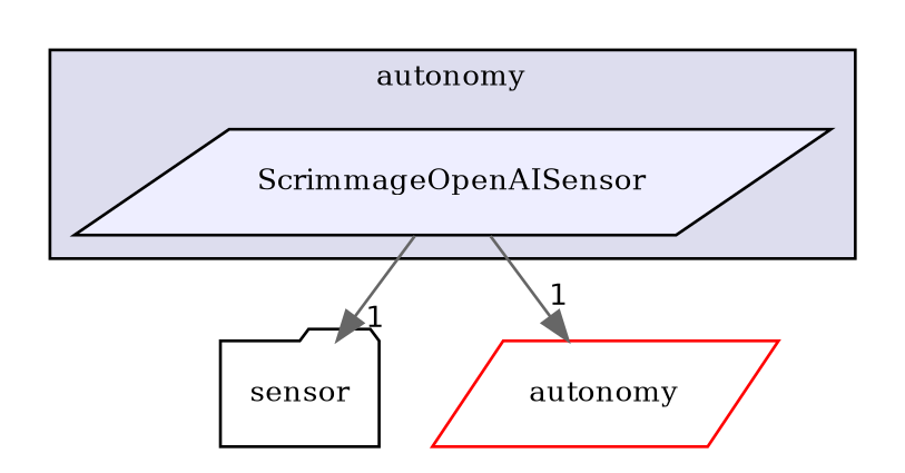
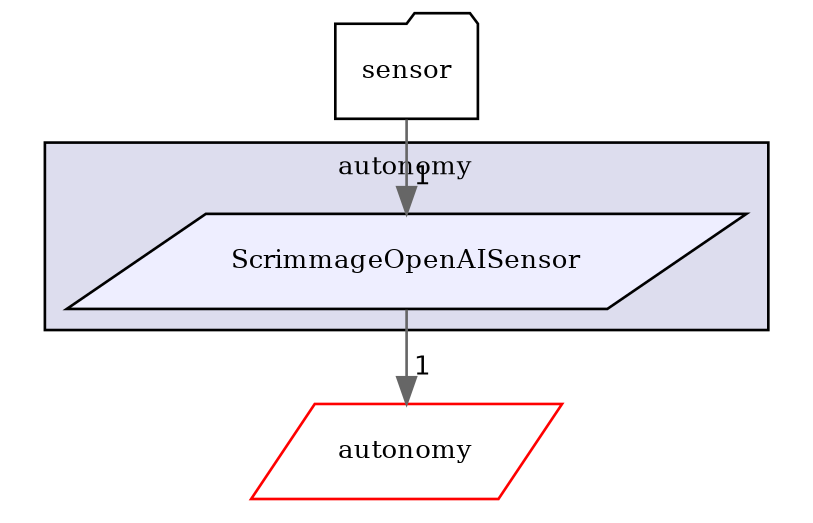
  digraph {
    compound=true
    fontname="DejaVu Serif"
    node [fontname="DejaVu Serif" fontsize=10 shape=parallelogram style=filled]
    edge [color=gray40 fontname="DejaVu Serif" headlabel=1 labeldistance=1.5 labelfontname=Helvetica labelfontsize=10]
    n1 [fillcolor="#eeeeff" label=ScrimmageOpenAISensor pencolor=black]
    n2 [label=sensor shape=folder style=""]
    n3 [color=red fillcolor=white label=autonomy]
    subgraph cluster_1 {
      bgcolor="#ddddee"
      fontsize=10
      label=autonomy
      pencolor=black
      n1
    }
-   n1 -> n2
+   n2 -> n1
    n1 -> n3
  }
